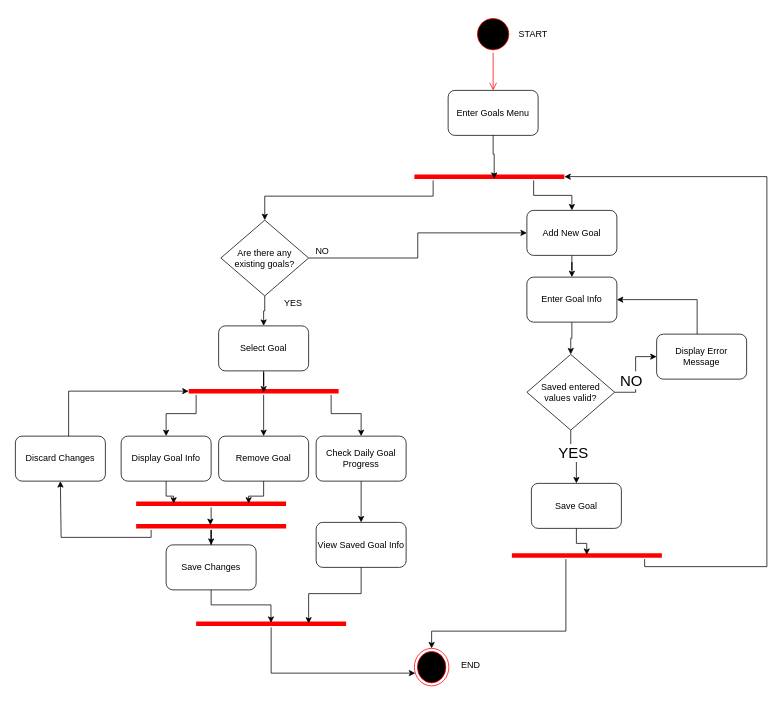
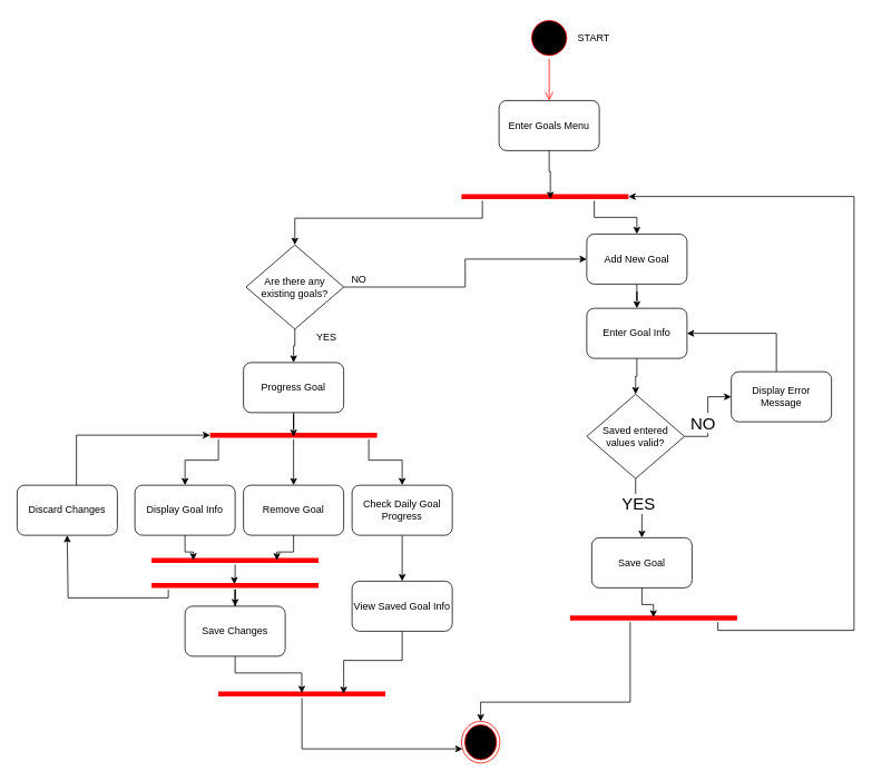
  <mxCell id="0" />
  <mxCell id="1" parent="0" />
  <mxCell id="2" value="Enter Goals Menu" style="rounded=1;whiteSpace=wrap;html=1;" vertex="1" parent="1"><mxGeometry x="597" y="120" width="120" height="60" as="geometry" /></mxCell>
  <mxCell id="3" style="edgeStyle=orthogonalEdgeStyle;rounded=0;orthogonalLoop=1;jettySize=auto;html=1;entryX=0.5;entryY=0;entryDx=0;entryDy=0;" edge="1" parent="1" source="5" target="34"><mxGeometry relative="1" as="geometry"><Array as="points"><mxPoint x="711" y="260" /><mxPoint x="762" y="260" /></Array></mxGeometry></mxCell>
  <mxCell id="4" style="edgeStyle=orthogonalEdgeStyle;rounded=0;orthogonalLoop=1;jettySize=auto;html=1;entryX=0.5;entryY=0;entryDx=0;entryDy=0;" edge="1" parent="1" source="5" target="55"><mxGeometry relative="1" as="geometry"><Array as="points"><mxPoint x="577" y="261" /><mxPoint x="353" y="261" /></Array></mxGeometry></mxCell>
  <mxCell id="5" value="" style="shape=line;html=1;strokeWidth=6;strokeColor=#ff0000;" vertex="1" parent="1"><mxGeometry x="552" y="230" width="200" height="10" as="geometry" /></mxCell>
  <mxCell id="6" style="edgeStyle=orthogonalEdgeStyle;rounded=0;orthogonalLoop=1;jettySize=auto;html=1;entryX=0.532;entryY=0.8;entryDx=0;entryDy=0;entryPerimeter=0;" edge="1" parent="1" source="2" target="5"><mxGeometry relative="1" as="geometry"><Array as="points"><mxPoint x="657" y="205" /><mxPoint x="658" y="205" /></Array></mxGeometry></mxCell>
- <mxCell id="7" value="Select Goal" style="rounded=1;whiteSpace=wrap;html=1;" vertex="1" parent="1"><mxGeometry x="291" y="434" width="120" height="60" as="geometry" /></mxCell>
+ <mxCell id="7" value="Progress Goal" style="rounded=1;whiteSpace=wrap;html=1;" vertex="1" parent="1"><mxGeometry x="291" y="434" width="120" height="60" as="geometry" /></mxCell>
  <mxCell id="8" value="" style="ellipse;html=1;shape=startState;fillColor=#000000;strokeColor=#ff0000;" vertex="1" parent="1"><mxGeometry x="632" y="20" width="50" height="50" as="geometry" /></mxCell>
  <mxCell id="9" value="" style="edgeStyle=orthogonalEdgeStyle;html=1;verticalAlign=bottom;endArrow=open;endSize=8;strokeColor=#ff0000;rounded=0;entryX=0.5;entryY=0;entryDx=0;entryDy=0;" edge="1" parent="1" source="8" target="2"><mxGeometry relative="1" as="geometry"><mxPoint x="656" y="60" as="targetPoint" /></mxGeometry></mxCell>
  <mxCell id="10" value="" style="ellipse;html=1;shape=endState;fillColor=#000000;strokeColor=#ff0000;" vertex="1" parent="1"><mxGeometry x="552" y="864" width="46" height="50" as="geometry" /></mxCell>
  <mxCell id="11" value="Display Goal Info" style="rounded=1;whiteSpace=wrap;html=1;" vertex="1" parent="1"><mxGeometry x="161" y="581" width="120" height="60" as="geometry" /></mxCell>
  <mxCell id="12" style="edgeStyle=orthogonalEdgeStyle;rounded=0;orthogonalLoop=1;jettySize=auto;html=1;entryX=0.5;entryY=0;entryDx=0;entryDy=0;" edge="1" parent="1" source="13" target="35"><mxGeometry relative="1" as="geometry"><mxPoint x="481" y="686" as="targetPoint" /><Array as="points" /></mxGeometry></mxCell>
  <mxCell id="13" value="Check Daily Goal Progress" style="rounded=1;whiteSpace=wrap;html=1;" vertex="1" parent="1"><mxGeometry x="421" y="581" width="120" height="60" as="geometry" /></mxCell>
  <mxCell id="14" style="edgeStyle=orthogonalEdgeStyle;rounded=0;orthogonalLoop=1;jettySize=auto;html=1;entryX=0.5;entryY=0;entryDx=0;entryDy=0;" edge="1" parent="1" source="17" target="11"><mxGeometry relative="1" as="geometry"><Array as="points"><mxPoint x="261" y="551" /><mxPoint x="221" y="551" /></Array></mxGeometry></mxCell>
  <mxCell id="15" style="edgeStyle=orthogonalEdgeStyle;rounded=0;orthogonalLoop=1;jettySize=auto;html=1;entryX=0.5;entryY=0;entryDx=0;entryDy=0;" edge="1" parent="1" source="17" target="13"><mxGeometry relative="1" as="geometry"><Array as="points"><mxPoint x="441" y="551" /><mxPoint x="481" y="551" /></Array></mxGeometry></mxCell>
  <mxCell id="16" style="edgeStyle=orthogonalEdgeStyle;rounded=0;orthogonalLoop=1;jettySize=auto;html=1;entryX=0.5;entryY=0;entryDx=0;entryDy=0;" edge="1" parent="1" source="17" target="19"><mxGeometry relative="1" as="geometry" /></mxCell>
  <mxCell id="17" value="" style="shape=line;html=1;strokeWidth=6;strokeColor=#ff0000;" vertex="1" parent="1"><mxGeometry x="251" y="516" width="200" height="10" as="geometry" /></mxCell>
  <mxCell id="18" style="edgeStyle=orthogonalEdgeStyle;rounded=0;orthogonalLoop=1;jettySize=auto;html=1;entryX=0.5;entryY=0.68;entryDx=0;entryDy=0;entryPerimeter=0;" edge="1" parent="1" source="7" target="17"><mxGeometry relative="1" as="geometry" /></mxCell>
  <mxCell id="19" value="Remove Goal" style="rounded=1;whiteSpace=wrap;html=1;" vertex="1" parent="1"><mxGeometry x="291" y="581" width="120" height="60" as="geometry" /></mxCell>
  <mxCell id="20" value="" style="shape=line;html=1;strokeWidth=6;strokeColor=#ff0000;" vertex="1" parent="1"><mxGeometry x="181" y="666" width="200" height="10" as="geometry" /></mxCell>
  <mxCell id="21" value="Save Changes" style="rounded=1;whiteSpace=wrap;html=1;" vertex="1" parent="1"><mxGeometry x="221" y="726" width="120" height="60" as="geometry" /></mxCell>
  <mxCell id="22" style="edgeStyle=orthogonalEdgeStyle;rounded=0;orthogonalLoop=1;jettySize=auto;html=1;entryX=0.25;entryY=0.5;entryDx=0;entryDy=0;entryPerimeter=0;" edge="1" parent="1" source="11" target="20"><mxGeometry relative="1" as="geometry" /></mxCell>
  <mxCell id="23" style="edgeStyle=orthogonalEdgeStyle;rounded=0;orthogonalLoop=1;jettySize=auto;html=1;entryX=0.75;entryY=0.5;entryDx=0;entryDy=0;entryPerimeter=0;" edge="1" parent="1" source="19" target="20"><mxGeometry relative="1" as="geometry" /></mxCell>
  <mxCell id="24" style="edgeStyle=orthogonalEdgeStyle;rounded=0;orthogonalLoop=1;jettySize=auto;html=1;" edge="1" parent="1" source="26" target="21"><mxGeometry relative="1" as="geometry" /></mxCell>
  <mxCell id="25" style="edgeStyle=orthogonalEdgeStyle;rounded=0;orthogonalLoop=1;jettySize=auto;html=1;entryX=0.5;entryY=1;entryDx=0;entryDy=0;" edge="1" parent="1" source="26" target="28"><mxGeometry relative="1" as="geometry"><mxPoint x="101" y="626" as="targetPoint" /><Array as="points"><mxPoint x="201" y="716" /><mxPoint x="81" y="716" /></Array></mxGeometry></mxCell>
  <mxCell id="26" value="" style="shape=line;html=1;strokeWidth=6;strokeColor=#ff0000;" vertex="1" parent="1"><mxGeometry x="181" y="696" width="200" height="10" as="geometry" /></mxCell>
  <mxCell id="27" style="edgeStyle=orthogonalEdgeStyle;rounded=0;orthogonalLoop=1;jettySize=auto;html=1;entryX=0.495;entryY=0.36;entryDx=0;entryDy=0;entryPerimeter=0;" edge="1" parent="1" source="20" target="26"><mxGeometry relative="1" as="geometry" /></mxCell>
  <mxCell id="28" value="Discard Changes" style="rounded=1;whiteSpace=wrap;html=1;" vertex="1" parent="1"><mxGeometry x="20" y="581" width="120" height="60" as="geometry" /></mxCell>
  <mxCell id="29" style="edgeStyle=orthogonalEdgeStyle;rounded=0;orthogonalLoop=1;jettySize=auto;html=1;entryX=0;entryY=0.5;entryDx=0;entryDy=0;entryPerimeter=0;" edge="1" parent="1" source="28" target="17"><mxGeometry relative="1" as="geometry"><Array as="points"><mxPoint x="91" y="521" /></Array></mxGeometry></mxCell>
  <mxCell id="30" style="edgeStyle=orthogonalEdgeStyle;rounded=0;orthogonalLoop=1;jettySize=auto;html=1;" edge="1" parent="1" source="31" target="10"><mxGeometry relative="1" as="geometry"><Array as="points"><mxPoint x="361" y="897" /></Array></mxGeometry></mxCell>
  <mxCell id="31" value="" style="shape=line;html=1;strokeWidth=6;strokeColor=#ff0000;" vertex="1" parent="1"><mxGeometry x="261" y="826" width="200" height="10" as="geometry" /></mxCell>
  <mxCell id="32" style="edgeStyle=orthogonalEdgeStyle;rounded=0;orthogonalLoop=1;jettySize=auto;html=1;entryX=0.499;entryY=0.4;entryDx=0;entryDy=0;entryPerimeter=0;" edge="1" parent="1" source="21" target="31"><mxGeometry relative="1" as="geometry" /></mxCell>
  <mxCell id="33" value="" style="edgeStyle=orthogonalEdgeStyle;rounded=0;orthogonalLoop=1;jettySize=auto;html=1;entryX=0.5;entryY=0;entryDx=0;entryDy=0;" edge="1" parent="1" source="34" target="52"><mxGeometry relative="1" as="geometry"><mxPoint x="754" y="378" as="targetPoint" /></mxGeometry></mxCell>
  <mxCell id="34" value="Add New Goal" style="rounded=1;whiteSpace=wrap;html=1;" vertex="1" parent="1"><mxGeometry x="702" y="280" width="120" height="60" as="geometry" /></mxCell>
  <mxCell id="35" value="View Saved Goal Info" style="rounded=1;whiteSpace=wrap;html=1;" vertex="1" parent="1"><mxGeometry x="421" y="696" width="120" height="60" as="geometry" /></mxCell>
  <mxCell id="36" style="edgeStyle=orthogonalEdgeStyle;rounded=0;orthogonalLoop=1;jettySize=auto;html=1;entryX=0.75;entryY=0.5;entryDx=0;entryDy=0;entryPerimeter=0;" edge="1" parent="1" source="35" target="31"><mxGeometry relative="1" as="geometry" /></mxCell>
  <mxCell id="37" style="edgeStyle=orthogonalEdgeStyle;rounded=0;orthogonalLoop=1;jettySize=auto;html=1;entryX=0.5;entryY=0;entryDx=0;entryDy=0;" edge="1" parent="1" source="39" target="10"><mxGeometry relative="1" as="geometry"><Array as="points"><mxPoint x="754" y="841" /><mxPoint x="575" y="841" /></Array></mxGeometry></mxCell>
  <mxCell id="38" style="edgeStyle=orthogonalEdgeStyle;rounded=0;orthogonalLoop=1;jettySize=auto;html=1;entryX=1;entryY=0.5;entryDx=0;entryDy=0;entryPerimeter=0;" edge="1" parent="1" source="39" target="5"><mxGeometry relative="1" as="geometry"><mxPoint x="842" y="750" as="targetPoint" /><Array as="points"><mxPoint x="859" y="755" /><mxPoint x="1022" y="755" /><mxPoint x="1022" y="235" /></Array></mxGeometry></mxCell>
  <mxCell id="39" value="" style="shape=line;html=1;strokeWidth=6;strokeColor=#ff0000;" vertex="1" parent="1"><mxGeometry x="682" y="735" width="200" height="10" as="geometry" /></mxCell>
  <mxCell id="40" style="edgeStyle=orthogonalEdgeStyle;rounded=0;orthogonalLoop=1;jettySize=auto;html=1;entryX=0.5;entryY=0;entryDx=0;entryDy=0;" edge="1" parent="1" source="44" target="45"><mxGeometry relative="1" as="geometry" /></mxCell>
  <mxCell id="41" value="&lt;font style=&quot;font-size: 20px;&quot;&gt;YES&lt;/font&gt;" style="edgeLabel;html=1;align=center;verticalAlign=middle;resizable=0;points=[];" connectable="0" vertex="1" parent="40"><mxGeometry x="-0.255" y="3" relative="1" as="geometry"><mxPoint as="offset" /></mxGeometry></mxCell>
  <mxCell id="42" style="edgeStyle=orthogonalEdgeStyle;rounded=0;orthogonalLoop=1;jettySize=auto;html=1;entryX=0;entryY=0.5;entryDx=0;entryDy=0;" edge="1" parent="1" source="44" target="47"><mxGeometry relative="1" as="geometry" /></mxCell>
  <mxCell id="43" value="&lt;font style=&quot;font-size: 20px;&quot;&gt;NO&lt;/font&gt;" style="edgeLabel;html=1;align=center;verticalAlign=middle;resizable=0;points=[];" connectable="0" vertex="1" parent="42"><mxGeometry x="-0.101" y="2" relative="1" as="geometry"><mxPoint x="-5" y="2" as="offset" /></mxGeometry></mxCell>
  <mxCell id="44" value="Saved entered values valid?" style="rhombus;whiteSpace=wrap;html=1;" vertex="1" parent="1"><mxGeometry x="702" y="472" width="117" height="101" as="geometry" /></mxCell>
  <mxCell id="45" value="Save Goal" style="rounded=1;whiteSpace=wrap;html=1;" vertex="1" parent="1"><mxGeometry x="708" y="644" width="120" height="60" as="geometry" /></mxCell>
  <mxCell id="46" style="edgeStyle=orthogonalEdgeStyle;rounded=0;orthogonalLoop=1;jettySize=auto;html=1;entryX=1;entryY=0.5;entryDx=0;entryDy=0;" edge="1" parent="1" source="47" target="52"><mxGeometry relative="1" as="geometry"><Array as="points"><mxPoint x="929" y="399" /></Array></mxGeometry></mxCell>
  <mxCell id="47" value="Display Error Message" style="rounded=1;whiteSpace=wrap;html=1;" vertex="1" parent="1"><mxGeometry x="875" y="445" width="120" height="60" as="geometry" /></mxCell>
  <mxCell id="48" style="edgeStyle=orthogonalEdgeStyle;rounded=0;orthogonalLoop=1;jettySize=auto;html=1;entryX=0.499;entryY=0.44;entryDx=0;entryDy=0;entryPerimeter=0;" edge="1" parent="1" source="45" target="39"><mxGeometry relative="1" as="geometry" /></mxCell>
  <mxCell id="49" value="START" style="text;html=1;align=center;verticalAlign=middle;resizable=0;points=[];autosize=1;strokeColor=none;fillColor=none;" vertex="1" parent="1"><mxGeometry x="682" y="32" width="56" height="26" as="geometry" /></mxCell>
- <mxCell id="50" value="END" style="text;html=1;align=center;verticalAlign=middle;resizable=0;points=[];autosize=1;strokeColor=none;fillColor=none;" vertex="1" parent="1"><mxGeometry x="605" y="873" width="43" height="26" as="geometry" /></mxCell>
  <mxCell id="51" style="edgeStyle=orthogonalEdgeStyle;rounded=0;orthogonalLoop=1;jettySize=auto;html=1;entryX=0.5;entryY=0;entryDx=0;entryDy=0;" edge="1" parent="1" source="52" target="44"><mxGeometry relative="1" as="geometry" /></mxCell>
  <mxCell id="52" value="Enter Goal Info" style="rounded=1;whiteSpace=wrap;html=1;" vertex="1" parent="1"><mxGeometry x="702" y="369" width="120" height="60" as="geometry" /></mxCell>
  <mxCell id="53" style="edgeStyle=orthogonalEdgeStyle;rounded=0;orthogonalLoop=1;jettySize=auto;html=1;entryX=0;entryY=0.5;entryDx=0;entryDy=0;" edge="1" parent="1" source="55" target="34"><mxGeometry relative="1" as="geometry" /></mxCell>
  <mxCell id="54" style="edgeStyle=orthogonalEdgeStyle;rounded=0;orthogonalLoop=1;jettySize=auto;html=1;entryX=0.5;entryY=0;entryDx=0;entryDy=0;" edge="1" parent="1" source="55" target="7"><mxGeometry relative="1" as="geometry" /></mxCell>
  <mxCell id="55" value="Are there any existing goals?" style="rhombus;whiteSpace=wrap;html=1;" vertex="1" parent="1"><mxGeometry x="294" y="293" width="117" height="101" as="geometry" /></mxCell>
  <mxCell id="56" value="NO" style="text;html=1;align=center;verticalAlign=middle;resizable=0;points=[];autosize=1;strokeColor=none;fillColor=none;" vertex="1" parent="1"><mxGeometry x="411" y="322" width="36" height="26" as="geometry" /></mxCell>
  <mxCell id="57" value="YES" style="text;html=1;align=center;verticalAlign=middle;resizable=0;points=[];autosize=1;strokeColor=none;fillColor=none;" vertex="1" parent="1"><mxGeometry x="369" y="391" width="42" height="26" as="geometry" /></mxCell>
